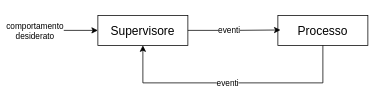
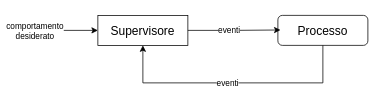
  <mxCell id="0" />
  <mxCell id="1" parent="0" />
  <mxCell id="2" value="Supervisore" style="rounded=0;whiteSpace=wrap;html=1;fontSize=16;fillColor=none;" vertex="1" parent="1"><mxGeometry x="130" y="20" width="120" height="40" as="geometry" /></mxCell>
  <mxCell id="3" style="edgeStyle=orthogonalEdgeStyle;rounded=0;orthogonalLoop=1;jettySize=auto;html=1;entryX=0.5;entryY=1;entryDx=0;entryDy=0;" edge="1" parent="1" source="5" target="2"><mxGeometry relative="1" as="geometry"><Array as="points"><mxPoint x="430" y="110" /><mxPoint x="190" y="110" /></Array></mxGeometry></mxCell>
  <mxCell id="4" value="eventi" style="edgeLabel;html=1;align=center;verticalAlign=middle;resizable=0;points=[];" vertex="1" connectable="0" parent="3"><mxGeometry x="0.049" y="-1" relative="1" as="geometry"><mxPoint as="offset" /></mxGeometry></mxCell>
- <mxCell id="5" value="Processo" style="rounded=0;whiteSpace=wrap;html=1;fontSize=16;fillColor=none;" vertex="1" parent="1"><mxGeometry x="370" y="20" width="120" height="40" as="geometry" /></mxCell>
+ <mxCell id="5" value="Processo" style="whiteSpace=wrap;html=1;fontSize=16;fillColor=none;rounded=1;" vertex="1" parent="1"><mxGeometry x="370" y="20" width="120" height="40" as="geometry" /></mxCell>
  <mxCell id="6" style="edgeStyle=orthogonalEdgeStyle;rounded=0;orthogonalLoop=1;jettySize=auto;html=1;entryX=0.029;entryY=0.487;entryDx=0;entryDy=0;entryPerimeter=0;" edge="1" parent="1" source="2" target="5"><mxGeometry relative="1" as="geometry" /></mxCell>
  <mxCell id="7" value="eventi" style="edgeLabel;html=1;align=center;verticalAlign=middle;resizable=0;points=[];" vertex="1" connectable="0" parent="6"><mxGeometry x="-0.129" y="1" relative="1" as="geometry"><mxPoint as="offset" /></mxGeometry></mxCell>
  <mxCell id="8" value="" style="endArrow=classic;html=1;rounded=0;" edge="1" parent="1"><mxGeometry width="50" height="50" relative="1" as="geometry"><mxPoint x="20" y="40" as="sourcePoint" /><mxPoint x="130" y="40" as="targetPoint" /></mxGeometry></mxCell>
  <mxCell id="9" value="comportamento&lt;br&gt;desiderato" style="edgeLabel;html=1;align=center;verticalAlign=middle;resizable=0;points=[];" vertex="1" connectable="0" parent="8"><mxGeometry x="-0.538" relative="1" as="geometry"><mxPoint as="offset" /></mxGeometry></mxCell>
